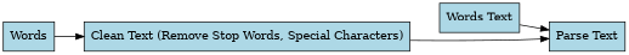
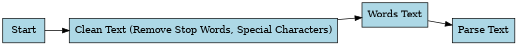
  digraph {
    rankdir=LR
    node [fillcolor=lightblue shape=box style=filled]
-   n1 [label=Words]
+   n1 [label=Start]
    n2 [label="Clean Text (Remove Stop Words, Special Characters)"]
    n3 [label="Words Text"]
    n4 [label="Parse Text"]
    n1 -> n2
-   n2 -> n4
+   n2 -> n3
    n3 -> n4
  }
